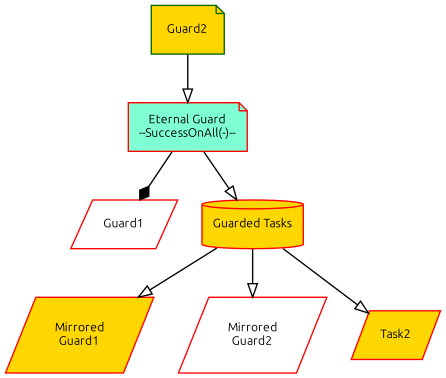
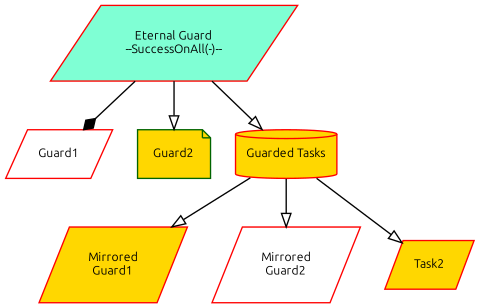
  digraph {
    fontname=Ubuntu
    node [color=red fillcolor=gold fontcolor=black fontname=Ubuntu fontsize=9 shape=parallelogram style=filled]
    edge [arrowhead=onormal fontname=Ubuntu]
-   n1 [fillcolor=aquamarine label="Eternal Guard\n--SuccessOnAll(-)--" shape=note]
+   n1 [fillcolor=aquamarine label="Eternal Guard\n--SuccessOnAll(-)--"]
    n2 [fillcolor=white label=Guard1]
    n3 [color=darkgreen label=Guard2 shape=note]
    n4 [label="Guarded Tasks" shape=cylinder]
    n5 [label="Mirrored\nGuard1"]
    n6 [fillcolor=white label="Mirrored\nGuard2"]
    n7 [label=Task2]
    n1 -> n2 [arrowhead=diamond]
-   n3 -> n1
+   n1 -> n3
    n1 -> n4
    n4 -> n5
    n4 -> n6
    n4 -> n7
  }
